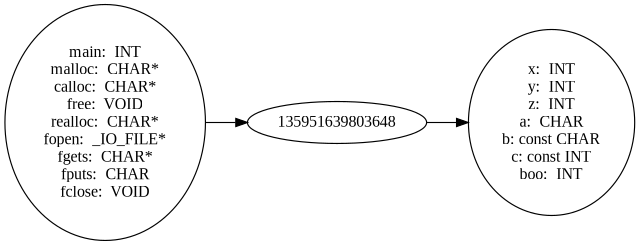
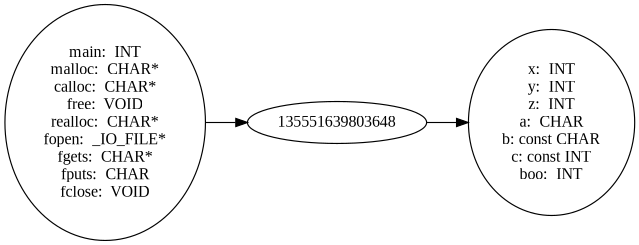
  digraph {
    rankdir=LR
    fontname="Liberation Serif"
    node [fontname="Liberation Serif"]
    edge [fontname="Liberation Serif"]
    n1 [label="main:  INT\nmalloc:  CHAR*\ncalloc:  CHAR*\nfree:  VOID\nrealloc:  CHAR*\nfopen:  _IO_FILE*\nfgets:  CHAR*\nfputs:  CHAR\nfclose:  VOID"]
-   135951639803648
+   135951639803648 [label=135551639803648]
    n3 [label="x:  INT\ny:  INT\nz:  INT\na:  CHAR\nb: const CHAR\nc: const INT\nboo:  INT"]
    n1 -> 135951639803648
    135951639803648 -> n3
  }
